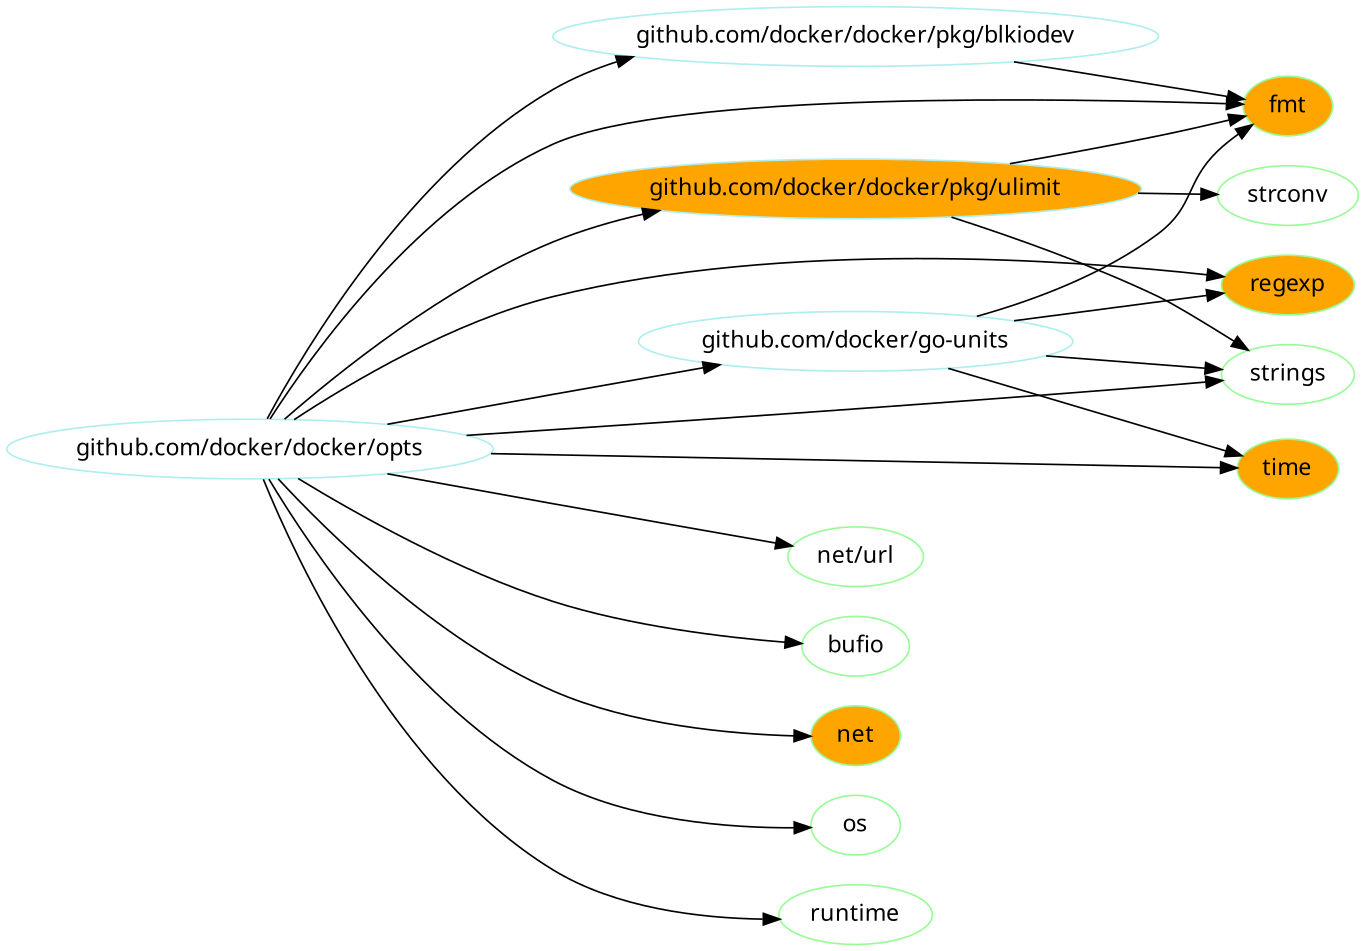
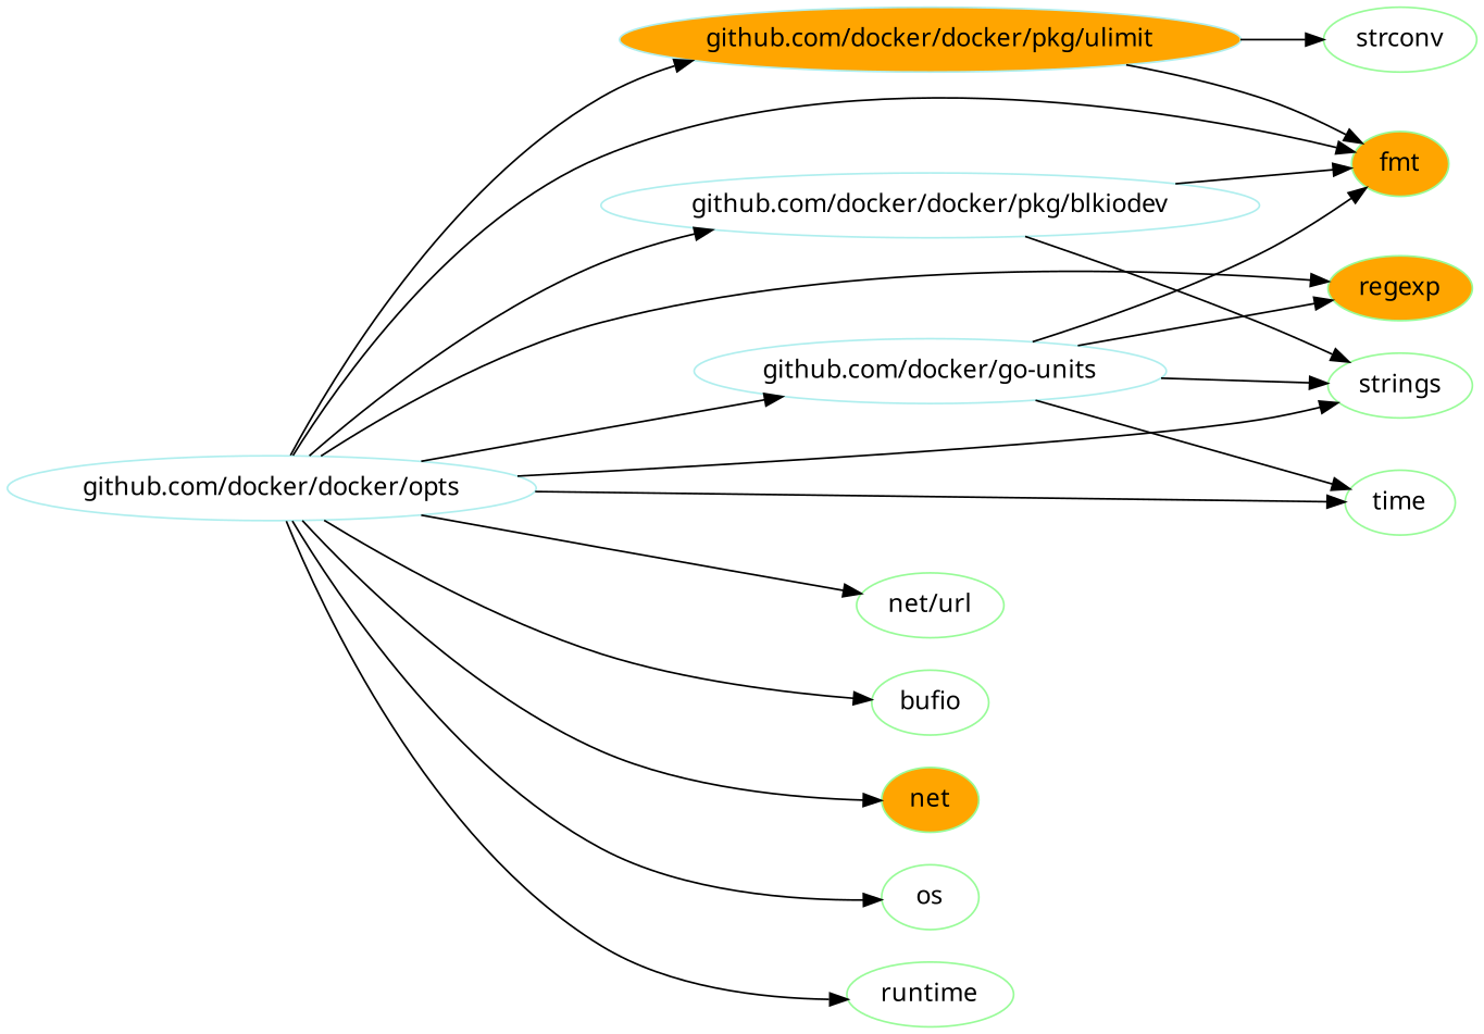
  digraph {
    fontname="Noto Sans"
    rankdir=LR
    node [color=palegreen fillcolor=white fontname="Noto Sans" style=filled]
    edge [fontname="Noto Sans"]
    n1 [color=paleturquoise label="github.com/docker/docker/pkg/blkiodev"]
    n2 [fillcolor=orange label=fmt]
    n3 [fillcolor=orange label=regexp]
    n4 [label="net/url"]
    n5 [color=paleturquoise label="github.com/docker/docker/opts"]
    n6 [label=bufio]
    n7 [color=paleturquoise fillcolor=orange label="github.com/docker/docker/pkg/ulimit"]
    n8 [color=paleturquoise label="github.com/docker/go-units"]
    n9 [fillcolor=orange label=net]
    n10 [label=os]
    n11 [label=runtime]
    n12 [label=strings]
-   n13 [fillcolor=orange label=time]
+   n13 [label=time]
    n14 [label=strconv]
    n1 -> n2
    n5 -> n1
    n5 -> n2
    n5 -> n3
    n5 -> n4
    n5 -> n6
    n5 -> n7
    n5 -> n8
    n5 -> n9
    n5 -> n10
    n5 -> n11
    n5 -> n12
    n5 -> n13
    n7 -> n2
-   n7 -> n12
+   n1 -> n12
    n7 -> n14
    n8 -> n2
    n8 -> n3
    n8 -> n12
    n8 -> n13
  }
